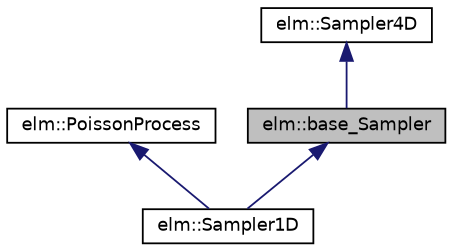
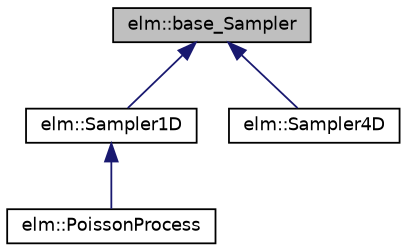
  digraph {
    node [color=black fillcolor=white fontname=Helvetica fontsize=10 shape=record style=filled]
    edge [color=midnightblue dir=back fontname=Helvetica fontsize=10 labelfontname=Helvetica labelfontsize=10 style=solid]
    n1 [fillcolor=grey75 fontcolor=black height=0.2 label="elm::base_Sampler" width=0.4]
    n2 [height=0.2 label="elm::Sampler1D" width=0.4]
    n3 [height=0.2 label="elm::Sampler4D" width=0.4]
    n4 [height=0.2 label="elm::PoissonProcess" width=0.4]
    n1 -> n2
-   n3 -> n1
-   n4 -> n2
+   n1 -> n3
+   n2 -> n4
  }
